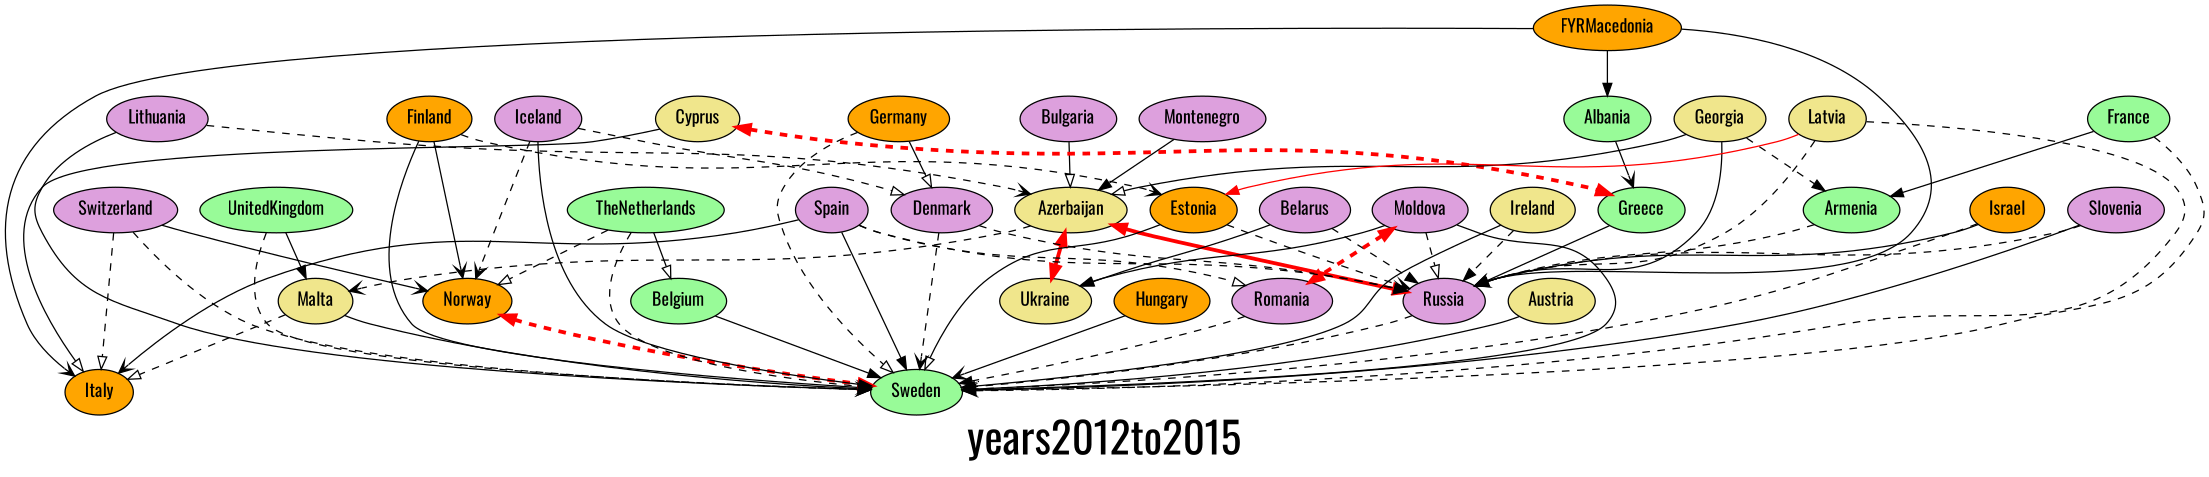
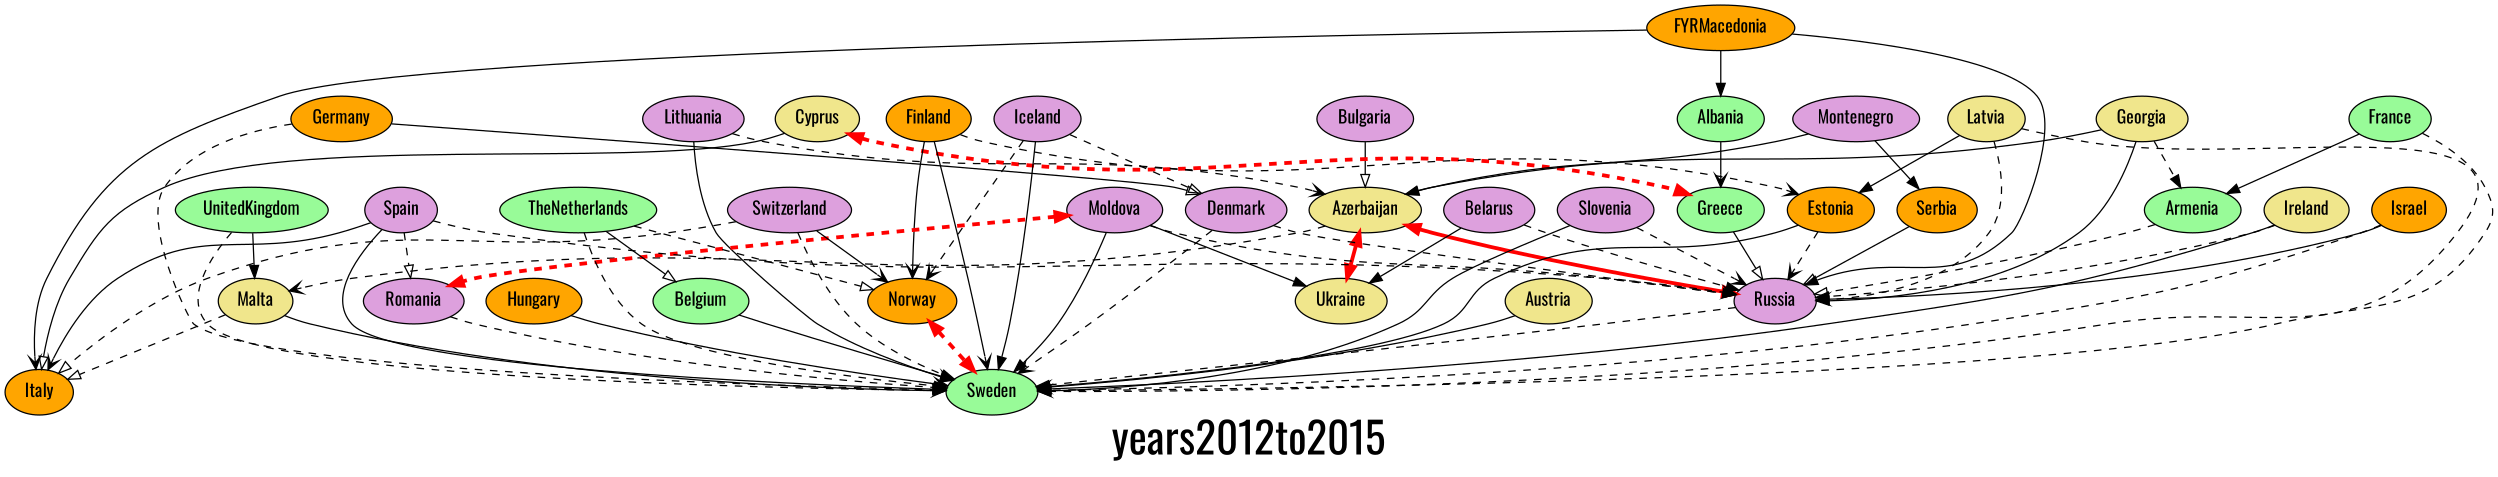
  digraph {
    fontname=Oswald
    fontsize=34
    label=years2012to2015
    node [fillcolor=plum fontname=Oswald style=filled]
    edge [arrowhead=normal fontname=Oswald style=solid]
    Albania [fillcolor=palegreen]
    Greece [fillcolor=palegreen]
    Russia
    Italy [fillcolor=orange]
    Sweden [fillcolor=palegreen]
    Armenia [fillcolor=palegreen]
    Austria [fillcolor=khaki]
    Azerbaijan [fillcolor=khaki]
    Ukraine [fillcolor=khaki]
    Malta [fillcolor=khaki]
    Belarus
    Belgium [fillcolor=palegreen]
    Bulgaria
    Cyprus [fillcolor=khaki]
    Denmark
    Estonia [fillcolor=orange]
    FYRMacedonia [fillcolor=orange]
    Finland [fillcolor=orange]
    Norway [fillcolor=orange]
    France [fillcolor=palegreen]
    Georgia [fillcolor=khaki]
    Germany [fillcolor=orange]
    Hungary [fillcolor=orange]
    Iceland
    Ireland [fillcolor=khaki]
    Israel [fillcolor=orange]
    Latvia [fillcolor=khaki]
    Lithuania
    Moldova
    Romania
    Montenegro
+   Serbia [fillcolor=orange]
    Slovenia
    Spain
    Switzerland
    TheNetherlands [fillcolor=palegreen]
    UnitedKingdom [fillcolor=palegreen]
    Albania -> Greece [arrowhead=vee]
    Greece -> Russia [arrowhead=onormal]
    Russia -> Sweden [style=dashed]
    Armenia -> Russia [arrowhead=onormal style=dashed]
    Austria -> Sweden [arrowhead=vee]
    Azerbaijan -> Russia [color=red dir=both penwidth=3 arrowhead=""]
    Azerbaijan -> Ukraine [color=red dir=both penwidth=3 arrowhead=""]
    Azerbaijan -> Malta [arrowhead=vee style=dashed]
    Malta -> Italy [arrowhead=onormal style=dashed]
    Malta -> Sweden [arrowhead=onormal]
    Belarus -> Russia [style=dashed]
    Belarus -> Ukraine
    Belgium -> Sweden
    Bulgaria -> Azerbaijan [arrowhead=onormal]
    Cyprus -> Greece [color=red dir=both penwidth=3 style=dashed arrowhead=""]
    Cyprus -> Italy [arrowhead=onormal]
    Denmark -> Russia [style=dashed]
    Denmark -> Sweden [arrowhead=vee style=dashed]
    Estonia -> Russia [arrowhead=vee style=dashed]
    Estonia -> Sweden [arrowhead=onormal]
    FYRMacedonia -> Albania
    FYRMacedonia -> Russia
    FYRMacedonia -> Italy [arrowhead=vee]
    Finland -> Sweden [arrowhead=vee]
    Finland -> Estonia [arrowhead=vee style=dashed]
    Finland -> Norway [arrowhead=vee]
    Norway -> Sweden [color=red dir=both penwidth=3 style=dashed arrowhead=""]
    France -> Sweden [style=dashed]
    France -> Armenia
    Georgia -> Russia
    Georgia -> Armenia [style=dashed]
    Georgia -> Azerbaijan [arrowhead=onormal]
    Germany -> Sweden [arrowhead=onormal style=dashed]
    Germany -> Denmark [arrowhead=onormal]
    Hungary -> Sweden [arrowhead=vee]
    Iceland -> Sweden
    Iceland -> Denmark [arrowhead=onormal style=dashed]
    Iceland -> Norway [arrowhead=vee style=dashed]
    Ireland -> Russia [style=dashed]
    Ireland -> Sweden [arrowhead=onormal]
    Israel -> Russia [arrowhead=vee]
    Israel -> Sweden [arrowhead=onormal style=dashed]
    Latvia -> Russia [arrowhead=onormal style=dashed]
    Latvia -> Sweden [arrowhead=onormal style=dashed]
-   Latvia -> Estonia [color=red]
+   Latvia -> Estonia
    Lithuania -> Sweden [arrowhead=vee]
    Lithuania -> Azerbaijan [arrowhead=vee style=dashed]
    Moldova -> Russia [arrowhead=onormal style=dashed]
    Moldova -> Sweden
    Moldova -> Ukraine
    Moldova -> Romania [color=red dir=both penwidth=3 style=dashed arrowhead=""]
    Romania -> Sweden [style=dashed]
    Montenegro -> Azerbaijan
+   Montenegro -> Serbia
+   Serbia -> Russia [arrowhead=onormal]
    Slovenia -> Russia [arrowhead=vee style=dashed]
    Slovenia -> Sweden [arrowhead=vee]
    Spain -> Russia [arrowhead=vee style=dashed]
    Spain -> Italy [arrowhead=vee]
    Spain -> Sweden
    Spain -> Romania [arrowhead=onormal style=dashed]
    Switzerland -> Italy [arrowhead=onormal style=dashed]
    Switzerland -> Sweden [style=dashed]
    Switzerland -> Norway [arrowhead=vee]
    TheNetherlands -> Sweden [style=dashed]
    TheNetherlands -> Belgium [arrowhead=onormal]
    TheNetherlands -> Norway [arrowhead=onormal style=dashed]
    UnitedKingdom -> Sweden [arrowhead=vee style=dashed]
    UnitedKingdom -> Malta
  }
